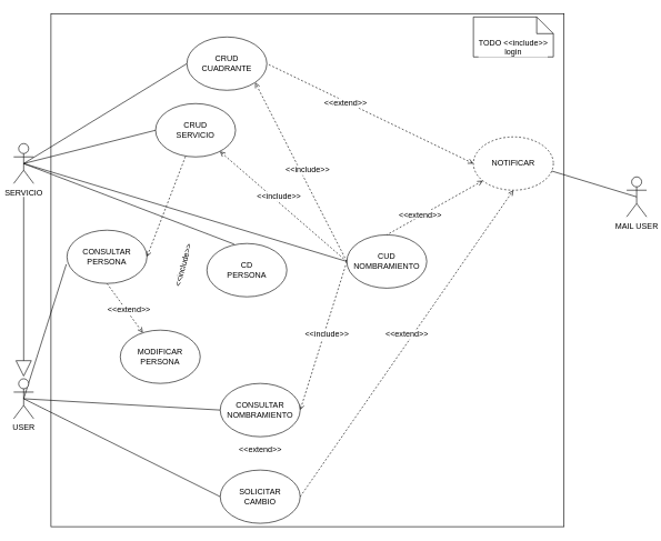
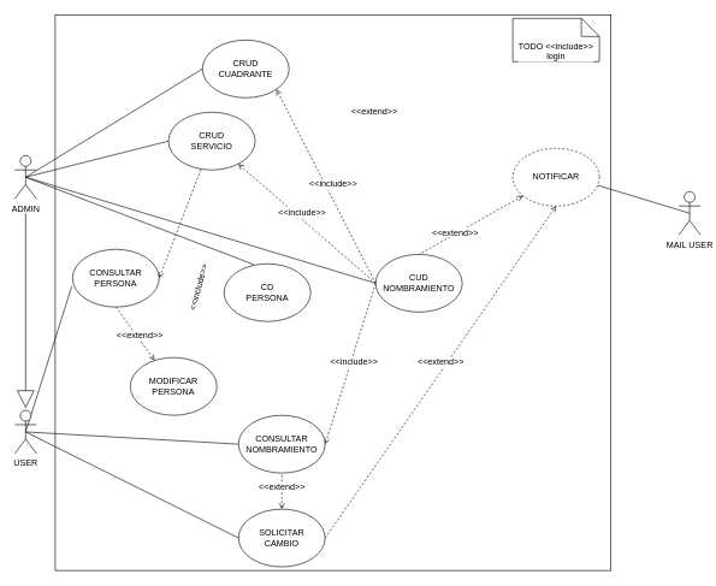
  <mxCell id="0" />
  <mxCell id="1" parent="0" />
  <mxCell id="2" value="" style="whiteSpace=wrap;html=1;aspect=fixed;labelBackgroundColor=#ffffff;" parent="1" vertex="1"><mxGeometry x="76" y="20" width="770" height="770" as="geometry" /></mxCell>
  <mxCell id="3" style="rounded=0;orthogonalLoop=1;jettySize=auto;html=1;exitX=0.5;exitY=0.5;exitDx=0;exitDy=0;exitPerimeter=0;entryX=0.342;entryY=0.013;entryDx=0;entryDy=0;endArrow=none;endFill=0;entryPerimeter=0;" parent="1" source="8" target="16" edge="1"><mxGeometry relative="1" as="geometry" /></mxCell>
  <mxCell id="4" style="edgeStyle=none;rounded=0;orthogonalLoop=1;jettySize=auto;html=1;exitX=0.5;exitY=0.5;exitDx=0;exitDy=0;exitPerimeter=0;entryX=0;entryY=0.5;entryDx=0;entryDy=0;startArrow=none;startFill=0;endArrow=none;endFill=0;" parent="1" source="8" target="15" edge="1"><mxGeometry relative="1" as="geometry" /></mxCell>
  <mxCell id="5" style="edgeStyle=none;rounded=0;orthogonalLoop=1;jettySize=auto;html=1;exitX=0.5;exitY=0.5;exitDx=0;exitDy=0;exitPerimeter=0;entryX=0;entryY=0.5;entryDx=0;entryDy=0;startArrow=none;startFill=0;endArrow=none;endFill=0;" parent="1" source="8" target="17" edge="1"><mxGeometry relative="1" as="geometry" /></mxCell>
  <mxCell id="6" style="edgeStyle=none;rounded=0;orthogonalLoop=1;jettySize=auto;html=1;exitX=0.5;exitY=0.5;exitDx=0;exitDy=0;exitPerimeter=0;entryX=0;entryY=0.5;entryDx=0;entryDy=0;startArrow=none;startFill=0;endArrow=none;endFill=0;" parent="1" source="8" target="20" edge="1"><mxGeometry relative="1" as="geometry" /></mxCell>
  <mxCell id="7" style="edgeStyle=none;rounded=0;orthogonalLoop=1;jettySize=auto;html=1;startArrow=none;startFill=0;endArrow=block;endFill=0;endSize=22;" parent="1" edge="1"><mxGeometry relative="1" as="geometry"><mxPoint x="35" y="565" as="targetPoint" /><mxPoint x="35" y="295" as="sourcePoint" /></mxGeometry></mxCell>
- <mxCell id="8" value="SERVICIO" style="shape=umlActor;verticalLabelPosition=bottom;verticalAlign=top;html=1;outlineConnect=0;" parent="1" vertex="1"><mxGeometry x="20" y="215" width="30" height="60" as="geometry" /></mxCell>
+ <mxCell id="8" value="ADMIN" style="shape=umlActor;verticalLabelPosition=bottom;verticalAlign=top;html=1;outlineConnect=0;" parent="1" vertex="1"><mxGeometry x="20" y="215" width="30" height="60" as="geometry" /></mxCell>
  <mxCell id="9" style="edgeStyle=none;rounded=0;orthogonalLoop=1;jettySize=auto;html=1;exitX=0.5;exitY=0.5;exitDx=0;exitDy=0;exitPerimeter=0;entryX=0;entryY=0.5;entryDx=0;entryDy=0;startArrow=none;startFill=0;endArrow=none;endFill=0;" parent="1" source="12" target="21" edge="1"><mxGeometry relative="1" as="geometry" /></mxCell>
  <mxCell id="10" style="edgeStyle=none;rounded=0;orthogonalLoop=1;jettySize=auto;html=1;exitX=0.5;exitY=0.5;exitDx=0;exitDy=0;exitPerimeter=0;entryX=0;entryY=0.5;entryDx=0;entryDy=0;startArrow=none;startFill=0;endArrow=none;endFill=0;endSize=22;" parent="1" source="12" target="28" edge="1"><mxGeometry relative="1" as="geometry" /></mxCell>
  <mxCell id="11" style="edgeStyle=none;rounded=0;orthogonalLoop=1;jettySize=auto;html=1;exitX=0.5;exitY=0.5;exitDx=0;exitDy=0;exitPerimeter=0;entryX=-0.008;entryY=0.638;entryDx=0;entryDy=0;entryPerimeter=0;startArrow=none;startFill=0;endArrow=none;endFill=0;endSize=22;" parent="1" source="12" target="36" edge="1"><mxGeometry relative="1" as="geometry" /></mxCell>
  <mxCell id="12" value="USER" style="shape=umlActor;verticalLabelPosition=bottom;verticalAlign=top;html=1;outlineConnect=0;" parent="1" vertex="1"><mxGeometry x="20" y="568" width="30" height="60" as="geometry" /></mxCell>
  <mxCell id="13" style="edgeStyle=none;rounded=0;orthogonalLoop=1;jettySize=auto;html=1;exitX=0.5;exitY=0.5;exitDx=0;exitDy=0;exitPerimeter=0;entryX=0.975;entryY=0.638;entryDx=0;entryDy=0;entryPerimeter=0;startArrow=none;startFill=0;endArrow=none;endFill=0;" parent="1" source="14" target="23" edge="1"><mxGeometry relative="1" as="geometry" /></mxCell>
  <mxCell id="14" value="MAIL USER" style="shape=umlActor;verticalLabelPosition=bottom;verticalAlign=top;html=1;outlineConnect=0;" parent="1" vertex="1"><mxGeometry x="940" y="265" width="30" height="60" as="geometry" /></mxCell>
  <mxCell id="15" value="CRUD &lt;br&gt;CUADRANTE" style="ellipse;whiteSpace=wrap;html=1;" parent="1" vertex="1"><mxGeometry x="280" y="55" width="120" height="80" as="geometry" /></mxCell>
  <mxCell id="16" value="CD &lt;br&gt;PERSONA" style="ellipse;whiteSpace=wrap;html=1;" parent="1" vertex="1"><mxGeometry x="310" y="365" width="120" height="80" as="geometry" /></mxCell>
  <mxCell id="17" value="CRUD &lt;br&gt;SERVICIO" style="ellipse;whiteSpace=wrap;html=1;" parent="1" vertex="1"><mxGeometry x="233" y="155" width="120" height="80" as="geometry" /></mxCell>
  <mxCell id="18" style="edgeStyle=none;rounded=0;orthogonalLoop=1;jettySize=auto;html=1;dashed=1;endArrow=open;endFill=0;startArrow=none;startFill=0;exitX=0;exitY=0.5;exitDx=0;exitDy=0;" parent="1" source="20" target="17" edge="1"><mxGeometry relative="1" as="geometry"><mxPoint x="470" y="528" as="sourcePoint" /></mxGeometry></mxCell>
  <mxCell id="19" style="edgeStyle=none;rounded=0;orthogonalLoop=1;jettySize=auto;html=1;exitX=0;exitY=0.5;exitDx=0;exitDy=0;entryX=1;entryY=0.5;entryDx=0;entryDy=0;startArrow=none;startFill=0;endArrow=open;endFill=0;dashed=1;" parent="1" source="20" target="21" edge="1"><mxGeometry relative="1" as="geometry" /></mxCell>
  <mxCell id="20" value="CUD &lt;br&gt;NOMBRAMIENTO" style="ellipse;whiteSpace=wrap;html=1;" parent="1" vertex="1"><mxGeometry x="520" y="352" width="120" height="80" as="geometry" /></mxCell>
  <mxCell id="21" value="CONSULTAR&lt;br&gt;NOMBRAMIENTO" style="ellipse;whiteSpace=wrap;html=1;" parent="1" vertex="1"><mxGeometry x="330" y="575" width="120" height="80" as="geometry" /></mxCell>
- <mxCell id="22" style="edgeStyle=none;rounded=0;orthogonalLoop=1;jettySize=auto;html=1;exitX=0;exitY=0.5;exitDx=0;exitDy=0;startArrow=open;startFill=0;endArrow=none;endFill=0;dashed=1;entryX=1;entryY=0.5;entryDx=0;entryDy=0;" parent="1" source="23" target="15" edge="1"><mxGeometry relative="1" as="geometry"><mxPoint x="340" y="165" as="targetPoint" /></mxGeometry></mxCell>
  <mxCell id="23" value="NOTIFICAR" style="ellipse;whiteSpace=wrap;html=1;dashed=1;" parent="1" vertex="1"><mxGeometry x="710" y="205" width="120" height="80" as="geometry" /></mxCell>
  <mxCell id="24" style="edgeStyle=none;rounded=0;orthogonalLoop=1;jettySize=auto;html=1;exitX=0;exitY=0.5;exitDx=0;exitDy=0;dashed=1;endArrow=open;endFill=0;startArrow=none;startFill=0;entryX=1;entryY=1;entryDx=0;entryDy=0;" parent="1" source="20" target="15" edge="1"><mxGeometry relative="1" as="geometry"><mxPoint x="497.574" y="509.716" as="sourcePoint" /><mxPoint x="830" y="295" as="targetPoint" /></mxGeometry></mxCell>
  <mxCell id="25" value="&amp;lt;&amp;lt;include&amp;gt;&amp;gt;" style="text;html=1;align=center;verticalAlign=middle;resizable=0;points=[];autosize=1;labelBackgroundColor=#ffffff;" parent="1" vertex="1"><mxGeometry x="421" y="245" width="80" height="20" as="geometry" /></mxCell>
+ <mxCell id="26" style="edgeStyle=none;rounded=0;orthogonalLoop=1;jettySize=auto;html=1;entryX=0.5;entryY=1;entryDx=0;entryDy=0;startArrow=open;startFill=0;endArrow=none;endFill=0;dashed=1;" parent="1" source="28" target="21" edge="1"><mxGeometry relative="1" as="geometry" /></mxCell>
  <mxCell id="27" style="rounded=0;orthogonalLoop=1;jettySize=auto;html=1;exitX=1;exitY=0.5;exitDx=0;exitDy=0;entryX=0.5;entryY=1;entryDx=0;entryDy=0;startArrow=none;startFill=0;endArrow=open;endFill=0;dashed=1;" edge="1" parent="1" source="28" target="23"><mxGeometry relative="1" as="geometry" /></mxCell>
  <mxCell id="28" value="SOLICITAR&lt;br&gt;CAMBIO" style="ellipse;whiteSpace=wrap;html=1;" parent="1" vertex="1"><mxGeometry x="330" y="705" width="120" height="80" as="geometry" /></mxCell>
  <mxCell id="29" value="&amp;lt;&amp;lt;include&amp;gt;&amp;gt;" style="text;html=1;align=center;verticalAlign=middle;resizable=0;points=[];autosize=1;labelBackgroundColor=#ffffff;" parent="1" vertex="1"><mxGeometry x="378" y="285" width="80" height="20" as="geometry" /></mxCell>
  <mxCell id="30" value="&lt;span style=&quot;background-color: rgb(255 , 255 , 255)&quot;&gt;&amp;lt;&amp;lt;extend&amp;gt;&amp;gt;&lt;/span&gt;" style="text;html=1;align=center;verticalAlign=middle;resizable=0;points=[];autosize=1;" parent="1" vertex="1"><mxGeometry x="478" y="145" width="80" height="20" as="geometry" /></mxCell>
  <mxCell id="31" style="edgeStyle=none;rounded=0;orthogonalLoop=1;jettySize=auto;html=1;startArrow=open;startFill=0;endArrow=none;endFill=0;dashed=1;entryX=0.5;entryY=0;entryDx=0;entryDy=0;" parent="1" source="23" target="20" edge="1"><mxGeometry relative="1" as="geometry"><mxPoint x="350" y="175" as="targetPoint" /><mxPoint x="660" y="105" as="sourcePoint" /></mxGeometry></mxCell>
  <mxCell id="32" value="&lt;span style=&quot;background-color: rgb(255 , 255 , 255)&quot;&gt;&amp;lt;&amp;lt;extend&amp;gt;&amp;gt;&lt;/span&gt;" style="text;html=1;align=center;verticalAlign=middle;resizable=0;points=[];autosize=1;" parent="1" vertex="1"><mxGeometry x="590" y="312" width="80" height="20" as="geometry" /></mxCell>
  <mxCell id="33" value="TODO &amp;lt;&amp;lt;include&amp;gt;&amp;gt;&lt;br&gt;login" style="shape=note2;boundedLbl=1;whiteSpace=wrap;html=1;size=25;verticalAlign=top;align=center;labelBackgroundColor=#ffffff;" parent="1" vertex="1"><mxGeometry x="710" y="25" width="120" height="60" as="geometry" /></mxCell>
  <mxCell id="34" style="edgeStyle=none;rounded=0;orthogonalLoop=1;jettySize=auto;html=1;exitX=1;exitY=0.5;exitDx=0;exitDy=0;startArrow=open;startFill=0;endArrow=none;endFill=0;dashed=1;" parent="1" source="36" target="17" edge="1"><mxGeometry relative="1" as="geometry" /></mxCell>
  <mxCell id="35" style="edgeStyle=none;rounded=0;orthogonalLoop=1;jettySize=auto;html=1;exitX=0.5;exitY=1;exitDx=0;exitDy=0;startArrow=none;startFill=0;endArrow=open;endFill=0;dashed=1;" parent="1" source="36" target="37" edge="1"><mxGeometry relative="1" as="geometry" /></mxCell>
  <mxCell id="36" value="CONSULTAR&lt;br&gt;PERSONA" style="ellipse;whiteSpace=wrap;html=1;" parent="1" vertex="1"><mxGeometry x="100" y="345" width="120" height="80" as="geometry" /></mxCell>
  <mxCell id="37" value="MODIFICAR&lt;br&gt;PERSONA" style="ellipse;whiteSpace=wrap;html=1;" parent="1" vertex="1"><mxGeometry x="180" y="495" width="120" height="80" as="geometry" /></mxCell>
  <mxCell id="38" value="&lt;span style=&quot;background-color: rgb(255 , 255 , 255)&quot;&gt;&amp;lt;&amp;lt;extend&amp;gt;&amp;gt;&lt;/span&gt;" style="text;html=1;align=center;verticalAlign=middle;resizable=0;points=[];autosize=1;" parent="1" vertex="1"><mxGeometry x="350" y="665" width="80" height="20" as="geometry" /></mxCell>
  <mxCell id="39" value="&lt;span style=&quot;background-color: rgb(255 , 255 , 255)&quot;&gt;&amp;lt;&amp;lt;extend&amp;gt;&amp;gt;&lt;/span&gt;" style="text;html=1;align=center;verticalAlign=middle;resizable=0;points=[];autosize=1;" parent="1" vertex="1"><mxGeometry x="153" y="455" width="80" height="20" as="geometry" /></mxCell>
  <mxCell id="40" value="&amp;lt;&amp;lt;include&amp;gt;&amp;gt;" style="text;html=1;align=center;verticalAlign=middle;resizable=0;points=[];autosize=1;labelBackgroundColor=#ffffff;rotation=-75;" vertex="1" parent="1"><mxGeometry x="235" y="388" width="80" height="20" as="geometry" /></mxCell>
  <mxCell id="41" value="&amp;lt;&amp;lt;include&amp;gt;&amp;gt;" style="text;html=1;align=center;verticalAlign=middle;resizable=0;points=[];autosize=1;labelBackgroundColor=#ffffff;" vertex="1" parent="1"><mxGeometry x="450" y="492" width="80" height="20" as="geometry" /></mxCell>
  <mxCell id="42" value="&lt;span style=&quot;background-color: rgb(255 , 255 , 255)&quot;&gt;&amp;lt;&amp;lt;extend&amp;gt;&amp;gt;&lt;/span&gt;" style="text;html=1;align=center;verticalAlign=middle;resizable=0;points=[];autosize=1;" vertex="1" parent="1"><mxGeometry x="570" y="492" width="80" height="20" as="geometry" /></mxCell>
